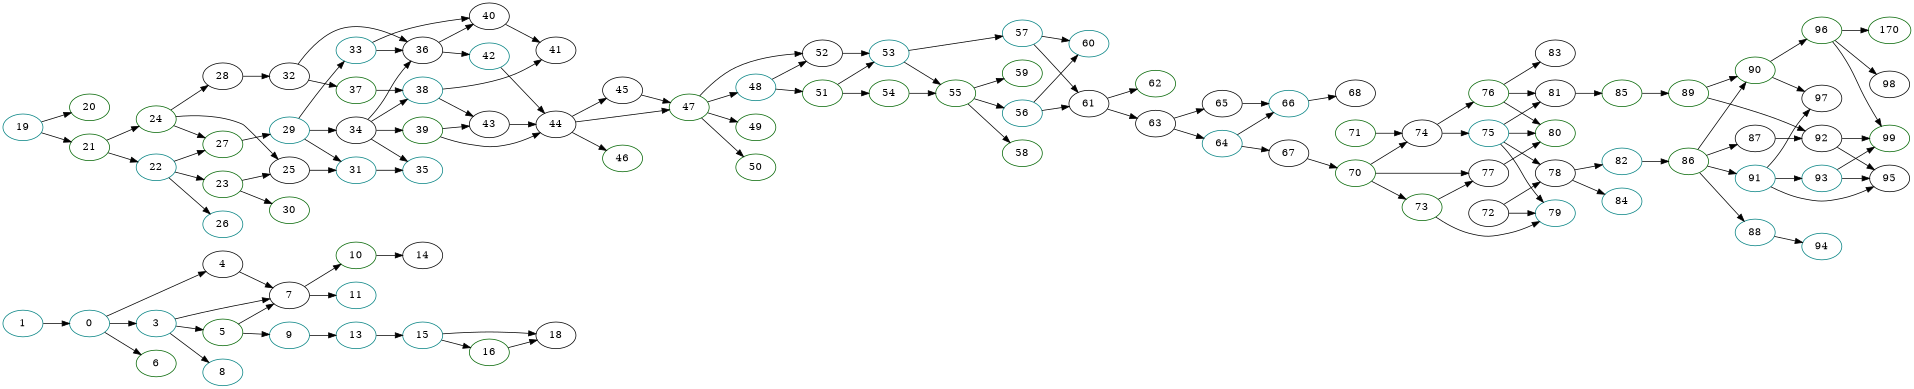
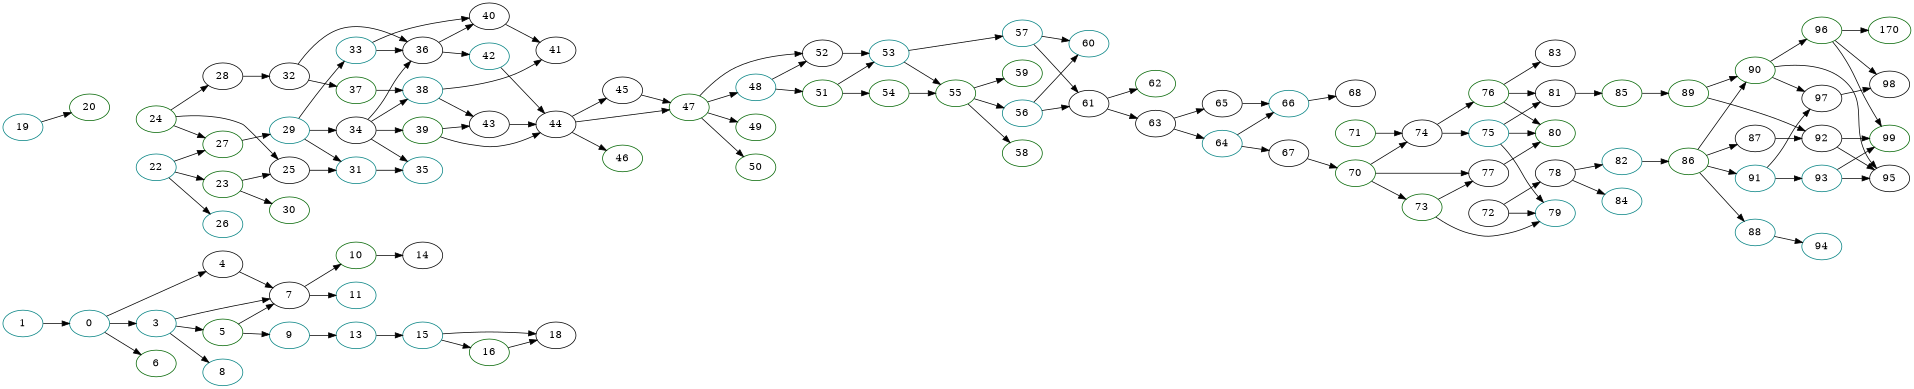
  digraph {
    rankdir=LR
    node [alpha=0.10 color=darkgreen]
    1 [alpha=0.03 color=teal]
    n2 [alpha=0.13 color=teal label=0]
    3 [alpha=0.16 color=teal]
    4 [alpha=0.19 color=black]
    6 [alpha=0.05]
    5 [alpha=0.03]
    7 [alpha=0.05 color=black]
    8 [alpha=0.15 color=teal]
    9 [alpha=0.20 color=teal]
    10 [alpha=0.07]
    11 [alpha=0.05 color=teal]
    13 [alpha=0.11 color=teal]
    14 [alpha=0.13 color=black]
    15 [alpha=0.12 color=teal]
    16 [alpha=0.17]
    18 [alpha=0.15 color=black]
    20 [alpha=0.06]
    19 [color=teal]
-   21 [alpha=0.12]
    22 [alpha=0.03 color=teal]
    24 [alpha=0.07]
    23
    26 [alpha=0.01 color=teal]
    27 [alpha=0.07]
    25 [alpha=0.16 color=black]
    28 [alpha=0.12 color=black]
    30 [alpha=0.08]
    29 [alpha=0.20 color=teal]
    31 [alpha=0.07 color=teal]
    32 [alpha=0.12 color=black]
    33 [alpha=0.16 color=teal]
    34 [alpha=0.07 color=black]
    35 [alpha=0.08 color=teal]
    36 [color=black]
    37 [alpha=0.08]
    40 [alpha=0.01 color=black]
    38 [alpha=0.18 color=teal]
    39 [alpha=0.12]
    42 [alpha=0.07 color=teal]
    41 [alpha=0.17 color=black]
    43 [alpha=0.07 color=black]
    44 [alpha=0.17 color=black]
    45 [alpha=0.04 color=black]
    46 [alpha=0.02]
    47 [alpha=0.02]
    48 [alpha=0.09 color=teal]
    49 [alpha=0.02]
    50 [alpha=0.11]
    52 [alpha=0.04 color=black]
    51 [alpha=0.14]
    53 [alpha=0.18 color=teal]
    54 [alpha=0.04]
    55 [alpha=0.01]
    57 [color=teal]
    56 [alpha=0.18 color=teal]
    58 [alpha=0.00]
    59 [alpha=0.13]
    60 [alpha=0.18 color=teal]
    61 [alpha=0.18 color=black]
    62
    63 [color=black]
    64 [alpha=0.16 color=teal]
    65 [color=black]
    66 [alpha=0.13 color=teal]
    67 [alpha=0.09 color=black]
    68 [alpha=0.11 color=black]
    70 [alpha=0.03]
    73 [alpha=0.01]
    74 [alpha=0.16 color=black]
    77 [alpha=0.19 color=black]
    71
    72 [color=black]
    78 [color=black]
    79 [alpha=0.02 color=teal]
    75 [alpha=0.19 color=teal]
    76 [alpha=0.19]
    80 [alpha=0.13]
    82 [alpha=0.08 color=teal]
    84 [alpha=0.05 color=teal]
    81 [alpha=0.00 color=black]
    83 [alpha=0.18 color=black]
    86 [alpha=0.06]
    85 [alpha=0.04]
    89 [alpha=0.07]
    87 [alpha=0.06 color=black]
    88 [alpha=0.00 color=teal]
    90 [alpha=0.14]
    91 [alpha=0.02 color=teal]
    92 [alpha=0.13 color=black]
    94 [alpha=0.13 color=teal]
    95 [alpha=0.00 color=black]
    96 [alpha=0.16]
    97 [alpha=0.12 color=black]
    93 [alpha=0.11 color=teal]
    99
    98 [alpha=0.00 color=black]
    n97 [alpha=0.02 label=170]
    1 -> n2
    n2 -> 3
    n2 -> 4
    n2 -> 6
    3 -> 5
    3 -> 7
    3 -> 8
    4 -> 7
    5 -> 7
    5 -> 9
    7 -> 10
    7 -> 11
    9 -> 13
    10 -> 14
    13 -> 15
    15 -> 16
    15 -> 18
    16 -> 18
    19 -> 20
-   19 -> 21
-   21 -> 22
-   21 -> 24
    22 -> 23
    22 -> 26
    22 -> 27
    24 -> 27
    24 -> 25
    24 -> 28
    23 -> 25
    23 -> 30
    27 -> 29
    25 -> 31
    28 -> 32
    29 -> 31
    29 -> 33
    29 -> 34
    31 -> 35
    32 -> 36
    32 -> 37
    33 -> 36
    33 -> 40
    34 -> 35
    34 -> 36
    34 -> 38
    34 -> 39
    36 -> 40
    36 -> 42
    37 -> 38
    40 -> 41
    38 -> 41
    38 -> 43
    39 -> 43
    39 -> 44
    42 -> 44
    43 -> 44
    44 -> 45
    44 -> 46
    44 -> 47
    45 -> 47
    47 -> 48
    47 -> 49
    47 -> 50
    47 -> 52
    48 -> 52
    48 -> 51
    52 -> 53
    51 -> 53
    51 -> 54
    53 -> 55
    53 -> 57
    54 -> 55
    55 -> 56
    55 -> 58
    55 -> 59
    57 -> 60
    57 -> 61
    56 -> 60
    56 -> 61
    61 -> 62
    61 -> 63
    63 -> 64
    63 -> 65
    64 -> 66
    64 -> 67
    65 -> 66
    66 -> 68
    67 -> 70
    70 -> 73
    70 -> 74
    70 -> 77
    73 -> 77
    73 -> 79
    74 -> 75
    74 -> 76
    77 -> 80
    71 -> 74
    72 -> 78
    72 -> 79
    78 -> 82
    78 -> 84
-   75 -> 78
    75 -> 79
    75 -> 80
    75 -> 81
    76 -> 80
    76 -> 81
    76 -> 83
    82 -> 86
    81 -> 85
    86 -> 87
    86 -> 88
    86 -> 90
    86 -> 91
    85 -> 89
    89 -> 90
    89 -> 92
    87 -> 92
    88 -> 94
-   91 -> 95
+   90 -> 95
    90 -> 96
    90 -> 97
    91 -> 97
    91 -> 93
    92 -> 95
    92 -> 99
    96 -> 99
    96 -> 98
    96 -> n97
+   97 -> 98
    93 -> 95
    93 -> 99
  }
